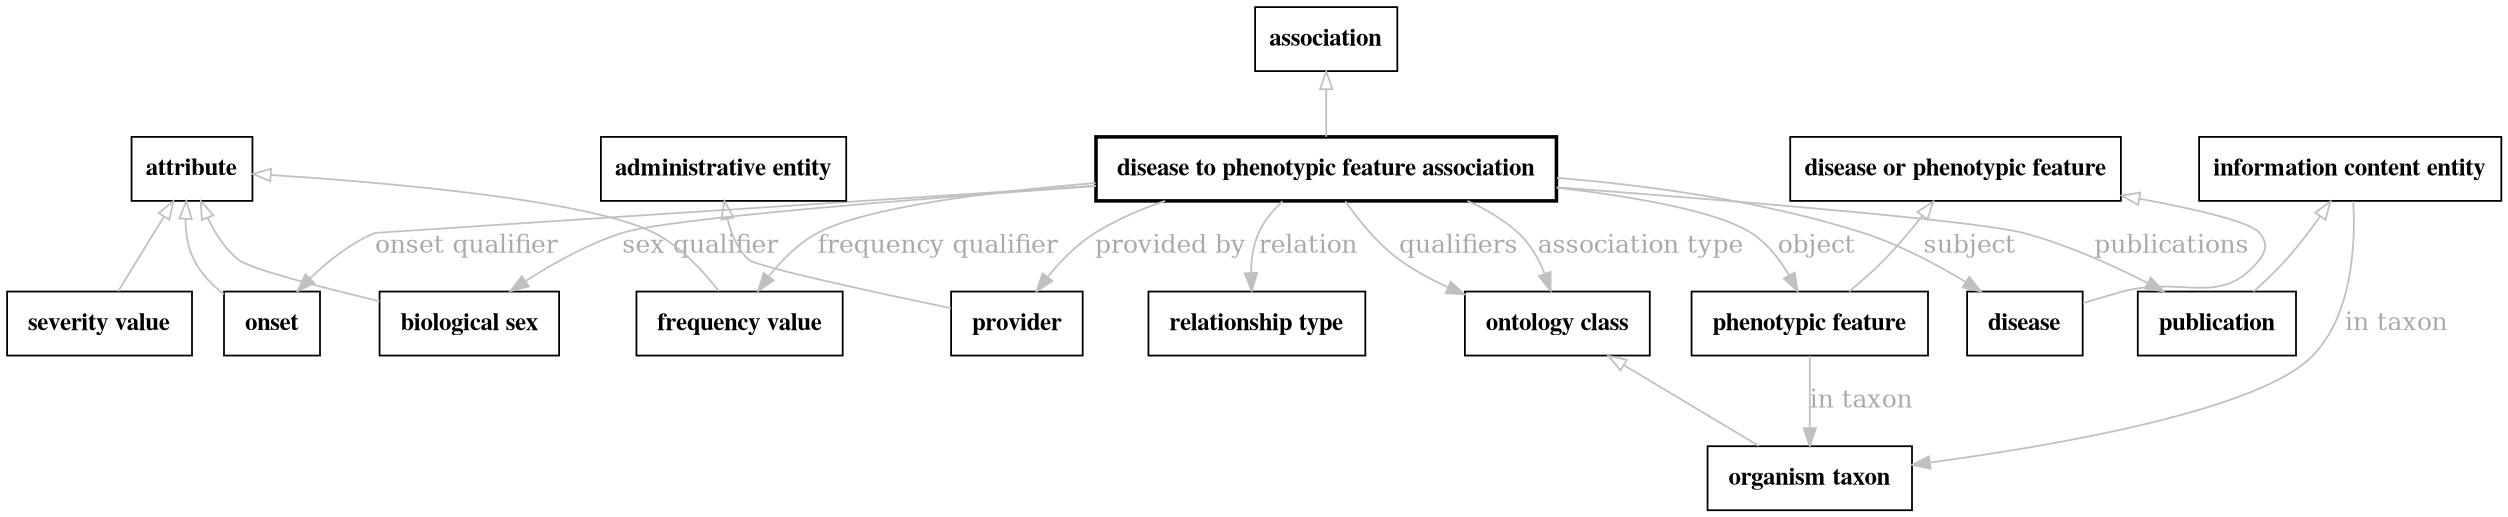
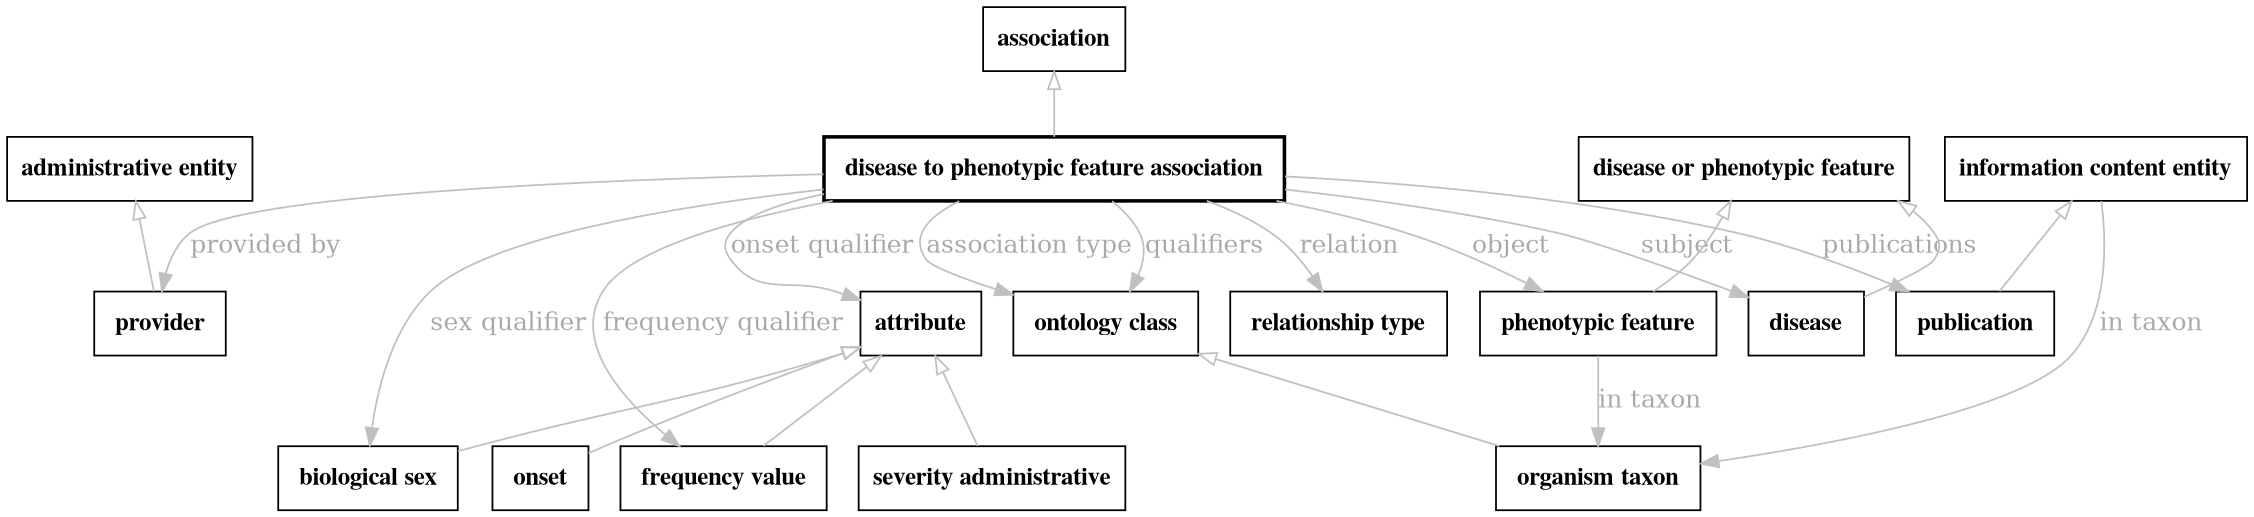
  digraph {
    fontsize=32
    penwidth=5
    node [color=black fontname="times bold" shape=rectangle style=solid]
    edge [color=gray fontcolor=darkgray]
    n1 [label=" disease to phenotypic feature association " style=bold]
    n2 [label=" biological sex "]
    n3 [label=" onset "]
    n4 [label=" frequency value "]
    n5 [label=" provider "]
    n6 [label=" publication "]
    n7 [label=" ontology class "]
    n8 [label=" phenotypic feature "]
    n9 [label=" relationship type "]
    n10 [label=" disease "]
-   n11 [label=" severity value "]
+   n11 [label="severity administrative"]
    n12 [label=" organism taxon "]
    association [style=""]
    attribute [style=""]
    "administrative entity" [style=""]
    "information content entity" [style=""]
    "disease or phenotypic feature" [style=""]
    n1 -> n2 [label="sex qualifier"]
-   n1 -> n3 [label="onset qualifier"]
+   n1 -> attribute [label="onset qualifier"]
    n1 -> n4 [label="frequency qualifier"]
    n1 -> n5 [label="provided by"]
    n1 -> n6 [label=publications]
    n1 -> n7 [label=qualifiers]
    n1 -> n7 [label="association type"]
    n1 -> n8 [label=object]
    n1 -> n9 [label=relation]
    n1 -> n10 [label=subject]
    n7 -> n12 [arrowtail=onormal dir=back]
    n8 -> n12 [label="in taxon"]
    association -> n1 [arrowtail=onormal dir=back]
    attribute -> n2 [arrowtail=onormal dir=back]
    attribute -> n3 [arrowtail=onormal dir=back]
    attribute -> n4 [arrowtail=onormal dir=back]
    attribute -> n11 [arrowtail=onormal dir=back]
    "administrative entity" -> n5 [arrowtail=onormal dir=back]
    "information content entity" -> n6 [arrowtail=onormal dir=back]
    "information content entity" -> n12 [label="in taxon"]
    "disease or phenotypic feature" -> n8 [arrowtail=onormal dir=back]
    "disease or phenotypic feature" -> n10 [arrowtail=onormal dir=back]
  }
